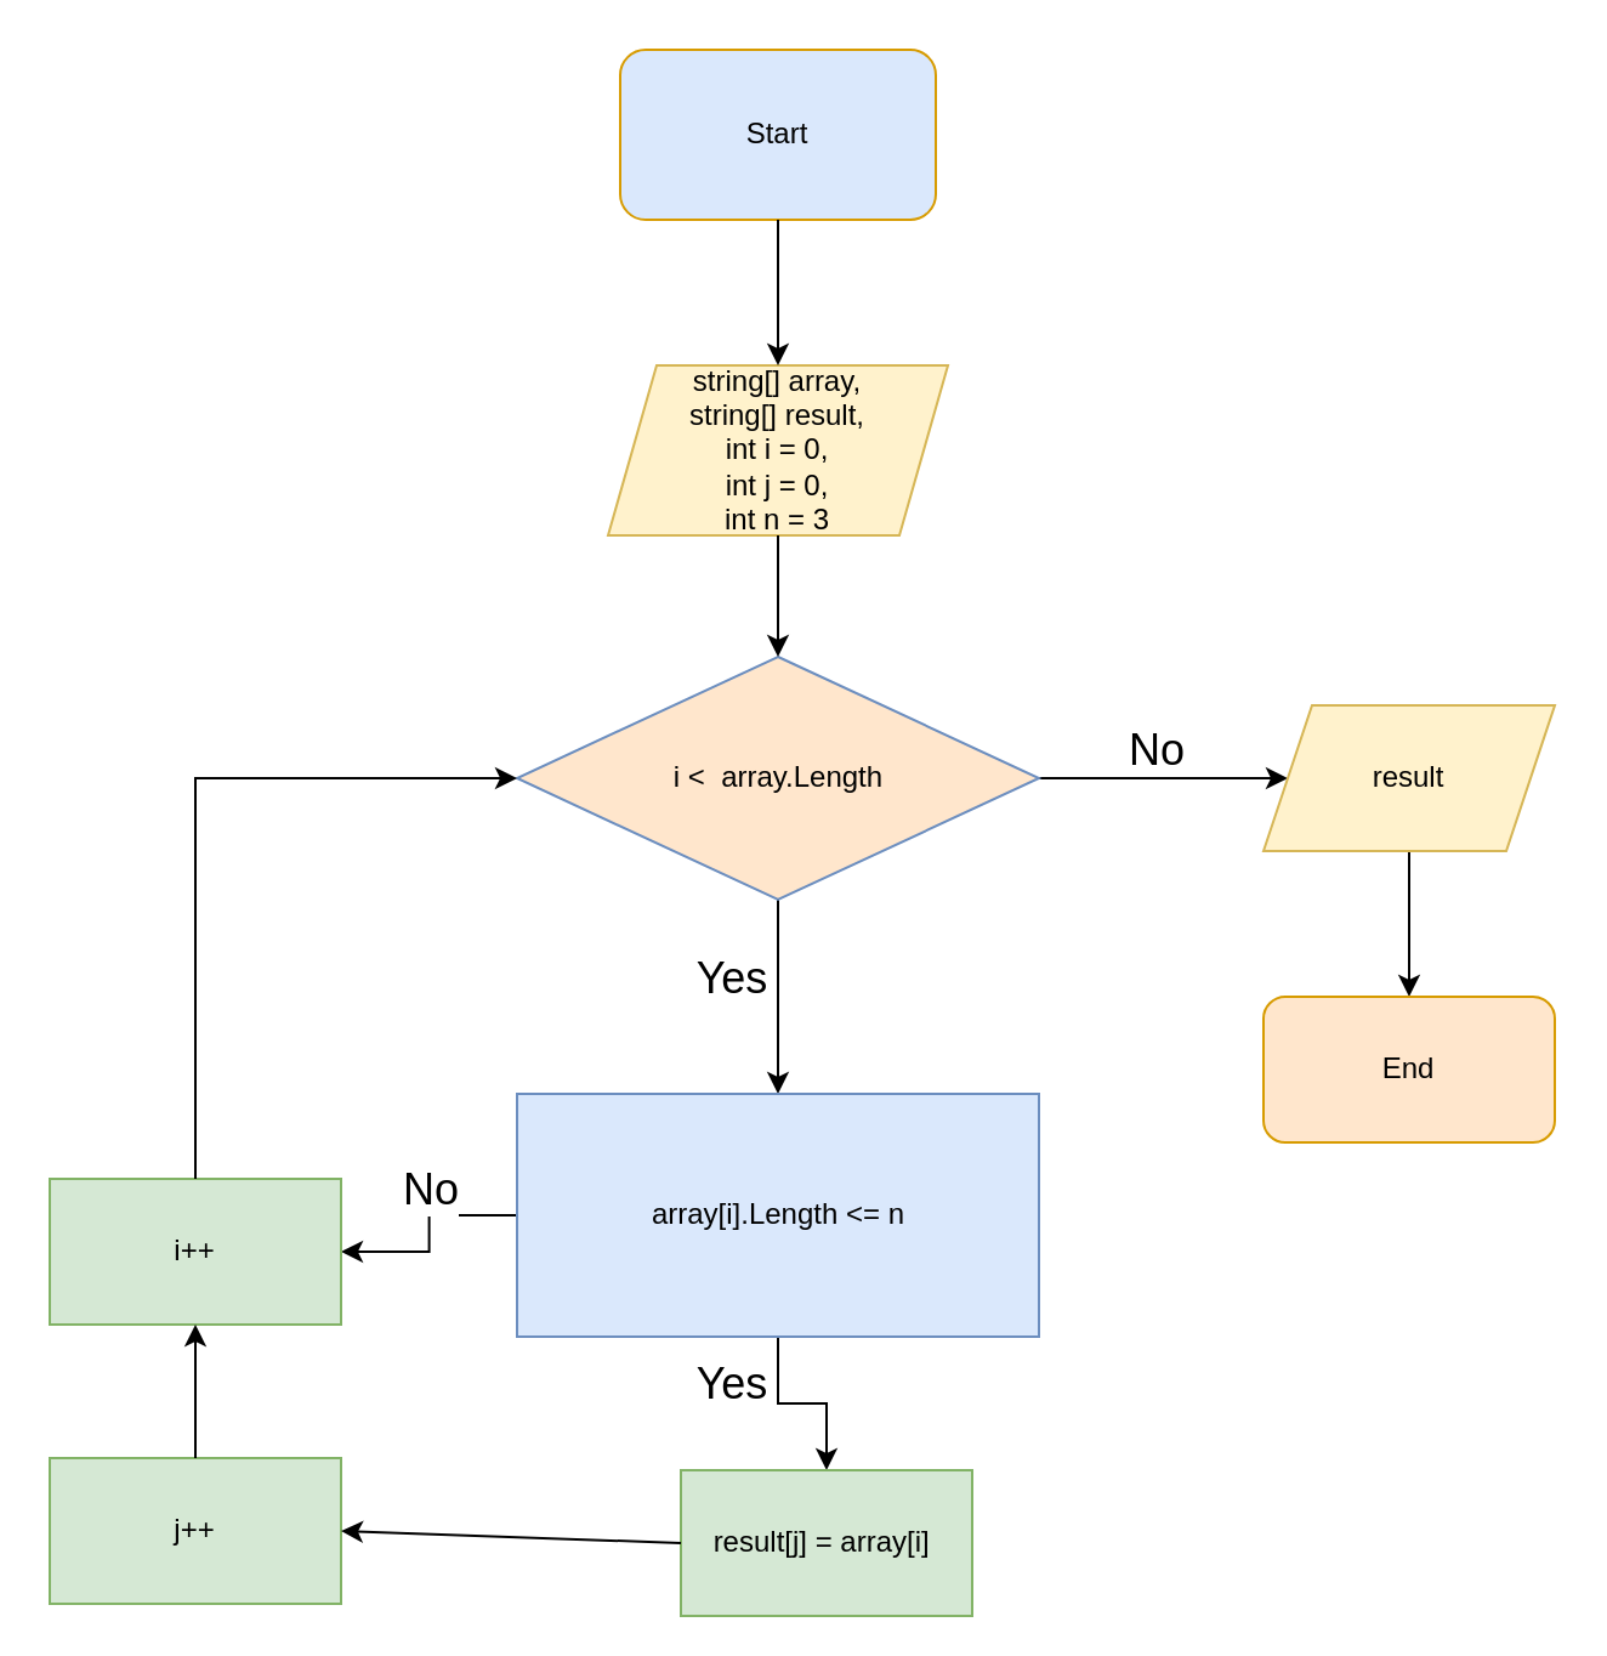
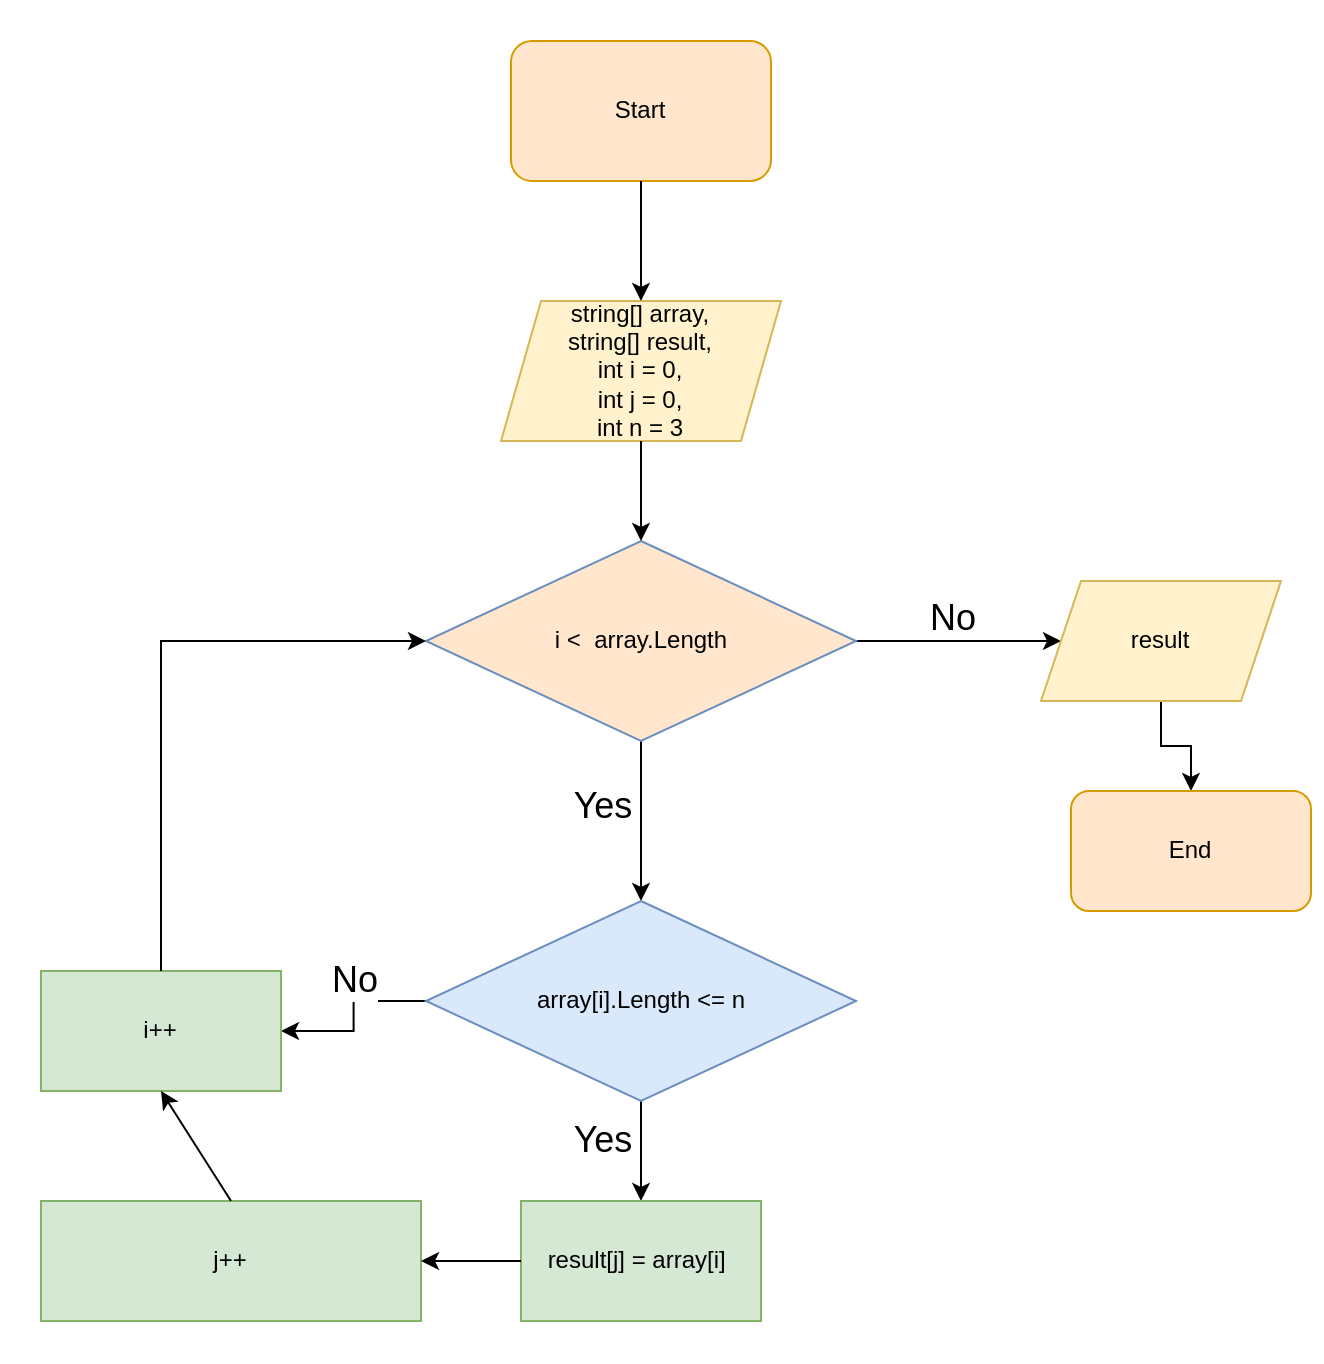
  <mxCell id="0" />
  <mxCell id="1" parent="0" />
- <mxCell id="2" value="Start" style="rounded=1;whiteSpace=wrap;html=1;fillColor=#dae8fc;strokeColor=#d79b00;" parent="1" vertex="1"><mxGeometry x="255" y="20" width="130" height="70" as="geometry" /></mxCell>
+ <mxCell id="2" value="Start" style="rounded=1;whiteSpace=wrap;html=1;fillColor=#ffe6cc;strokeColor=#d79b00;" parent="1" vertex="1"><mxGeometry x="255" y="20" width="130" height="70" as="geometry" /></mxCell>
  <mxCell id="3" value="string[] array,&lt;br&gt;string[] result,&lt;br&gt;int i = 0,&lt;br&gt;int j = 0,&lt;br&gt;int n = 3" style="shape=parallelogram;perimeter=parallelogramPerimeter;whiteSpace=wrap;html=1;fixedSize=1;fillColor=#fff2cc;strokeColor=#d6b656;" parent="1" vertex="1"><mxGeometry x="250" y="150" width="140" height="70" as="geometry" /></mxCell>
  <mxCell id="4" value="" style="edgeStyle=orthogonalEdgeStyle;rounded=0;orthogonalLoop=1;jettySize=auto;html=1;" parent="1" source="7" target="9" edge="1"><mxGeometry relative="1" as="geometry" /></mxCell>
  <mxCell id="5" value="" style="edgeStyle=orthogonalEdgeStyle;rounded=0;orthogonalLoop=1;jettySize=auto;html=1;" parent="1" source="7" target="16" edge="1"><mxGeometry relative="1" as="geometry" /></mxCell>
  <mxCell id="6" value="Yes" style="edgeLabel;html=1;align=center;verticalAlign=middle;resizable=0;points=[];fontSize=18;" parent="5" vertex="1" connectable="0"><mxGeometry x="-0.2" y="1" relative="1" as="geometry"><mxPoint x="-21" as="offset" /></mxGeometry></mxCell>
  <mxCell id="7" value="i &amp;lt; &amp;nbsp;array.Length" style="rhombus;whiteSpace=wrap;html=1;fillColor=#ffe6cc;strokeColor=#6c8ebf;" parent="1" vertex="1"><mxGeometry x="212.5" y="270" width="215" height="100" as="geometry" /></mxCell>
  <mxCell id="8" value="" style="edgeStyle=orthogonalEdgeStyle;rounded=0;orthogonalLoop=1;jettySize=auto;html=1;" parent="1" source="9" target="10" edge="1"><mxGeometry relative="1" as="geometry" /></mxCell>
  <mxCell id="9" value="result" style="shape=parallelogram;perimeter=parallelogramPerimeter;whiteSpace=wrap;html=1;fixedSize=1;fillColor=#fff2cc;strokeColor=#d6b656;" parent="1" vertex="1"><mxGeometry x="520" y="290" width="120" height="60" as="geometry" /></mxCell>
- <mxCell id="10" value="End" style="rounded=1;whiteSpace=wrap;html=1;fillColor=#ffe6cc;strokeColor=#d79b00;" parent="1" vertex="1"><mxGeometry x="520" y="410" width="120" height="60" as="geometry" /></mxCell>
+ <mxCell id="10" value="End" style="rounded=1;whiteSpace=wrap;html=1;fillColor=#ffe6cc;strokeColor=#d79b00;" parent="1" vertex="1"><mxGeometry x="535" y="395" width="120" height="60" as="geometry" /></mxCell>
  <mxCell id="11" value="" style="endArrow=classic;html=1;rounded=0;exitX=0.5;exitY=1;exitDx=0;exitDy=0;entryX=0.5;entryY=0;entryDx=0;entryDy=0;" parent="1" source="2" target="3" edge="1"><mxGeometry width="50" height="50" relative="1" as="geometry"><mxPoint x="370" y="390" as="sourcePoint" /><mxPoint x="420" y="340" as="targetPoint" /></mxGeometry></mxCell>
  <mxCell id="12" value="" style="endArrow=classic;html=1;rounded=0;exitX=0.5;exitY=1;exitDx=0;exitDy=0;entryX=0.5;entryY=0;entryDx=0;entryDy=0;" parent="1" source="3" target="7" edge="1"><mxGeometry width="50" height="50" relative="1" as="geometry"><mxPoint x="370" y="390" as="sourcePoint" /><mxPoint x="420" y="340" as="targetPoint" /></mxGeometry></mxCell>
  <mxCell id="13" value="" style="edgeStyle=orthogonalEdgeStyle;rounded=0;orthogonalLoop=1;jettySize=auto;html=1;" parent="1" source="16" target="17" edge="1"><mxGeometry relative="1" as="geometry" /></mxCell>
  <mxCell id="14" value="" style="edgeStyle=orthogonalEdgeStyle;rounded=0;orthogonalLoop=1;jettySize=auto;html=1;" parent="1" source="16" target="18" edge="1"><mxGeometry relative="1" as="geometry" /></mxCell>
  <mxCell id="15" value="No" style="edgeLabel;html=1;align=center;verticalAlign=middle;resizable=0;points=[];fontSize=18;" parent="14" vertex="1" connectable="0"><mxGeometry x="-0.021" y="-3" relative="1" as="geometry"><mxPoint x="3" y="-17" as="offset" /></mxGeometry></mxCell>
- <mxCell id="16" value="array[i].Length &amp;lt;= n" style="whiteSpace=wrap;html=1;fillColor=#dae8fc;strokeColor=#6c8ebf;rounded=0;" parent="1" vertex="1"><mxGeometry x="212.5" y="450" width="215" height="100" as="geometry" /></mxCell>
- <mxCell id="17" value="result[j] = array[i]&amp;nbsp;" style="whiteSpace=wrap;html=1;fillColor=#d5e8d4;strokeColor=#82b366;" parent="1" vertex="1"><mxGeometry x="280" y="605" width="120" height="60" as="geometry" /></mxCell>
+ <mxCell id="16" value="array[i].Length &amp;lt;= n" style="rhombus;whiteSpace=wrap;html=1;fillColor=#dae8fc;strokeColor=#6c8ebf;" parent="1" vertex="1"><mxGeometry x="212.5" y="450" width="215" height="100" as="geometry" /></mxCell>
+ <mxCell id="17" value="result[j] = array[i]&amp;nbsp;" style="whiteSpace=wrap;html=1;fillColor=#d5e8d4;strokeColor=#82b366;" parent="1" vertex="1"><mxGeometry x="260" y="600" width="120" height="60" as="geometry" /></mxCell>
  <mxCell id="18" value="i++" style="whiteSpace=wrap;html=1;fillColor=#d5e8d4;strokeColor=#82b366;" parent="1" vertex="1"><mxGeometry x="20" y="485" width="120" height="60" as="geometry" /></mxCell>
  <mxCell id="19" value="" style="endArrow=classic;html=1;rounded=0;exitX=0.5;exitY=0;exitDx=0;exitDy=0;entryX=0;entryY=0.5;entryDx=0;entryDy=0;edgeStyle=orthogonalEdgeStyle;" parent="1" source="18" target="7" edge="1"><mxGeometry width="50" height="50" relative="1" as="geometry"><mxPoint x="370" y="410" as="sourcePoint" /><mxPoint x="420" y="360" as="targetPoint" /></mxGeometry></mxCell>
- <mxCell id="20" value="j++" style="rounded=0;whiteSpace=wrap;html=1;fillColor=#d5e8d4;strokeColor=#82b366;" parent="1" vertex="1"><mxGeometry x="20" y="600" width="120" height="60" as="geometry" /></mxCell>
+ <mxCell id="20" value="j++" style="rounded=0;whiteSpace=wrap;html=1;fillColor=#d5e8d4;strokeColor=#82b366;" parent="1" vertex="1"><mxGeometry x="20" y="600" width="190" height="60" as="geometry" /></mxCell>
  <mxCell id="21" value="" style="endArrow=classic;html=1;rounded=0;exitX=0;exitY=0.5;exitDx=0;exitDy=0;entryX=1;entryY=0.5;entryDx=0;entryDy=0;" parent="1" source="17" target="20" edge="1"><mxGeometry width="50" height="50" relative="1" as="geometry"><mxPoint x="410" y="410" as="sourcePoint" /><mxPoint x="460" y="360" as="targetPoint" /></mxGeometry></mxCell>
  <mxCell id="22" value="" style="endArrow=classic;html=1;rounded=0;exitX=0.5;exitY=0;exitDx=0;exitDy=0;entryX=0.5;entryY=1;entryDx=0;entryDy=0;" parent="1" source="20" target="18" edge="1"><mxGeometry width="50" height="50" relative="1" as="geometry"><mxPoint x="410" y="410" as="sourcePoint" /><mxPoint x="460" y="360" as="targetPoint" /></mxGeometry></mxCell>
  <mxCell id="23" value="No" style="edgeLabel;html=1;align=center;verticalAlign=middle;resizable=0;points=[];fontSize=18;" vertex="1" connectable="0" parent="1"><mxGeometry x="179.997" y="510" as="geometry"><mxPoint x="296" y="-202" as="offset" /></mxGeometry></mxCell>
  <mxCell id="24" value="Yes" style="edgeLabel;html=1;align=center;verticalAlign=middle;resizable=0;points=[];fontSize=18;" vertex="1" connectable="0" parent="1"><mxGeometry x="310" y="409.997" as="geometry"><mxPoint x="-10" y="160" as="offset" /></mxGeometry></mxCell>
